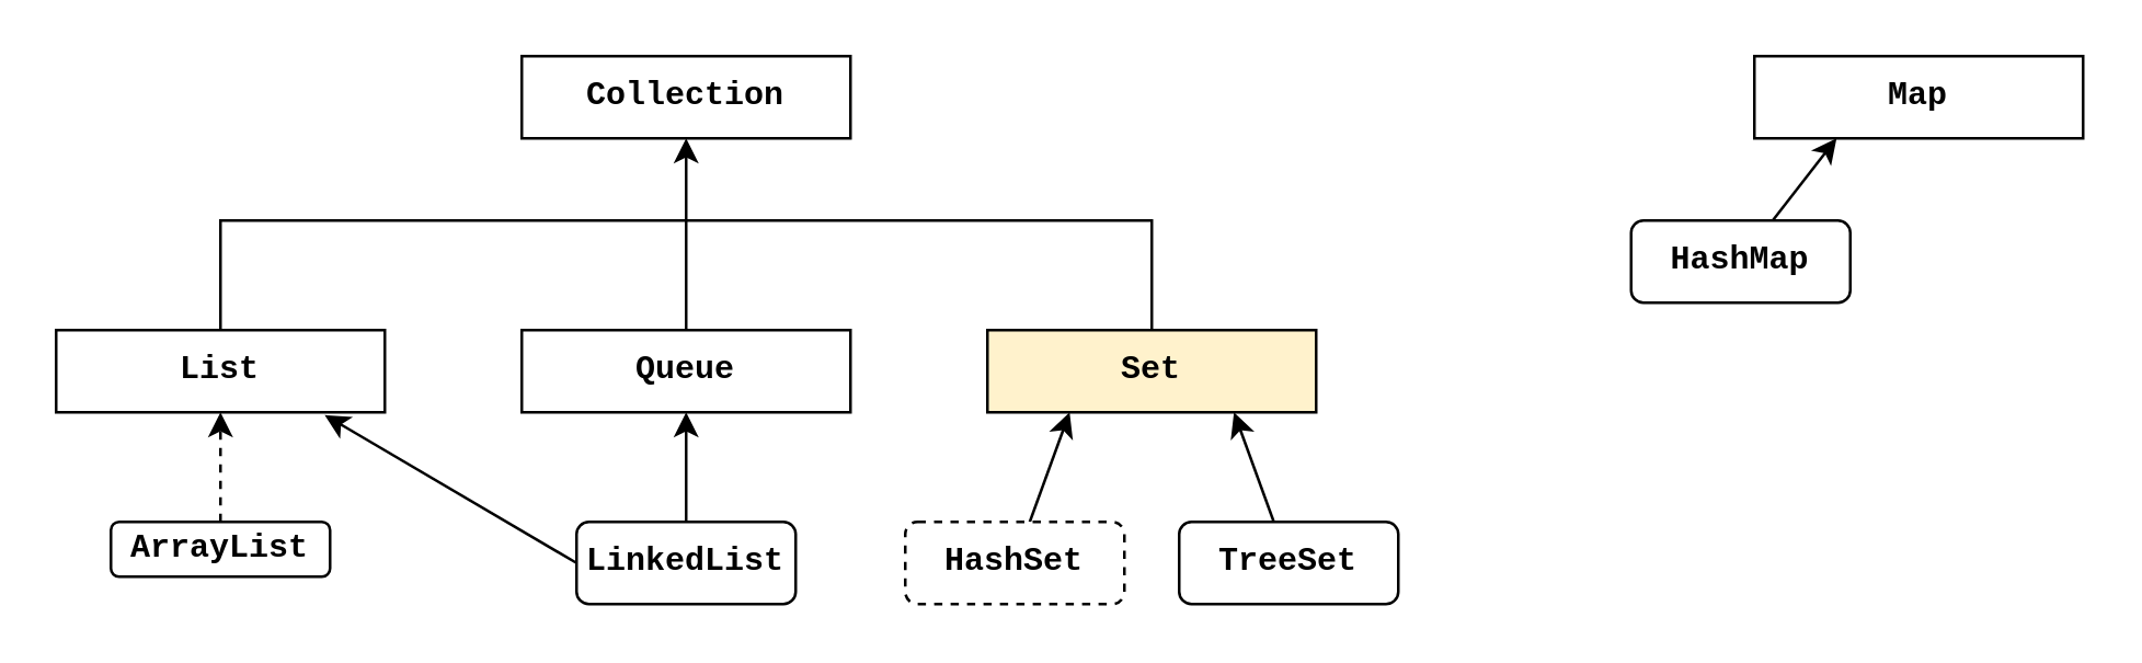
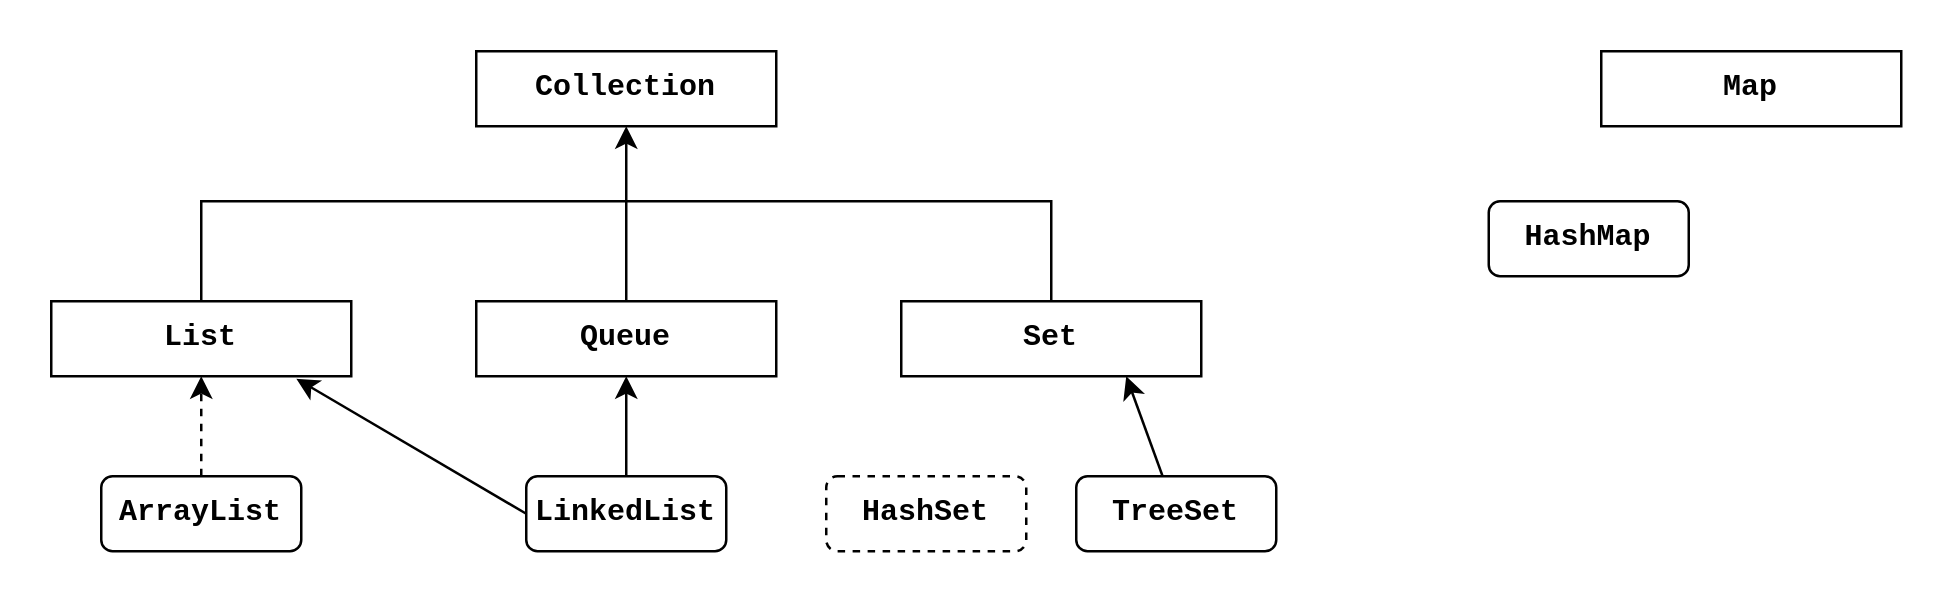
  <mxCell id="0" />
  <mxCell id="1" parent="0" />
  <mxCell id="2" value="Collection" style="rounded=0;whiteSpace=wrap;html=1;fontFamily=Courier New;fontStyle=1" vertex="1" parent="1"><mxGeometry x="190" y="20" width="120" height="30" as="geometry" /></mxCell>
  <mxCell id="3" style="edgeStyle=orthogonalEdgeStyle;rounded=0;orthogonalLoop=1;jettySize=auto;html=1;fontFamily=Courier New;endArrow=none;endFill=0;" edge="1" parent="1" source="4"><mxGeometry relative="1" as="geometry"><mxPoint x="250" y="80" as="targetPoint" /><Array as="points"><mxPoint x="80" y="80" /></Array></mxGeometry></mxCell>
  <mxCell id="4" value="List" style="rounded=0;whiteSpace=wrap;html=1;fontFamily=Courier New;fontStyle=1" vertex="1" parent="1"><mxGeometry x="20" y="120" width="120" height="30" as="geometry" /></mxCell>
  <mxCell id="5" value="" style="edgeStyle=none;rounded=0;orthogonalLoop=1;jettySize=auto;html=1;fontFamily=Courier New;" edge="1" parent="1" source="6" target="2"><mxGeometry relative="1" as="geometry" /></mxCell>
  <mxCell id="6" value="Queue" style="rounded=0;whiteSpace=wrap;html=1;fontFamily=Courier New;fontStyle=1" vertex="1" parent="1"><mxGeometry x="190" y="120" width="120" height="30" as="geometry" /></mxCell>
  <mxCell id="7" style="edgeStyle=orthogonalEdgeStyle;rounded=0;orthogonalLoop=1;jettySize=auto;html=1;fontFamily=Courier New;endArrow=none;endFill=0;" edge="1" parent="1" source="8"><mxGeometry relative="1" as="geometry"><mxPoint x="250" y="80" as="targetPoint" /><Array as="points"><mxPoint x="420" y="80" /></Array></mxGeometry></mxCell>
- <mxCell id="8" value="Set" style="rounded=0;whiteSpace=wrap;html=1;fontFamily=Courier New;fontStyle=1;fillColor=#fff2cc;" vertex="1" parent="1"><mxGeometry x="360" y="120" width="120" height="30" as="geometry" /></mxCell>
+ <mxCell id="8" value="Set" style="rounded=0;whiteSpace=wrap;html=1;fontFamily=Courier New;fontStyle=1" vertex="1" parent="1"><mxGeometry x="360" y="120" width="120" height="30" as="geometry" /></mxCell>
  <mxCell id="9" value="" style="edgeStyle=none;rounded=0;orthogonalLoop=1;jettySize=auto;html=1;fontFamily=Courier New;" edge="1" parent="1" source="11" target="6"><mxGeometry relative="1" as="geometry" /></mxCell>
  <mxCell id="10" style="rounded=0;orthogonalLoop=1;jettySize=auto;html=1;entryX=0.817;entryY=1.033;entryDx=0;entryDy=0;entryPerimeter=0;fontFamily=Courier New;endArrow=classic;endFill=1;exitX=0;exitY=0.5;exitDx=0;exitDy=0;" edge="1" parent="1" source="11" target="4"><mxGeometry relative="1" as="geometry" /></mxCell>
  <mxCell id="11" value="LinkedList" style="rounded=1;whiteSpace=wrap;html=1;fontFamily=Courier New;fontStyle=1;perimeterSpacing=0;" vertex="1" parent="1"><mxGeometry x="210" y="190" width="80" height="30" as="geometry" /></mxCell>
  <mxCell id="12" value="" style="edgeStyle=none;rounded=0;orthogonalLoop=1;jettySize=auto;html=1;fontFamily=Courier New;dashed=1;" edge="1" parent="1" source="13" target="4"><mxGeometry relative="1" as="geometry" /></mxCell>
- <mxCell id="13" value="ArrayList" style="rounded=1;whiteSpace=wrap;html=1;fontFamily=Courier New;fontStyle=1;perimeterSpacing=0;" vertex="1" parent="1"><mxGeometry x="40" y="190" width="80" height="20" as="geometry" /></mxCell>
- <mxCell id="14" value="" style="edgeStyle=none;rounded=0;orthogonalLoop=1;jettySize=auto;html=1;fontFamily=Courier New;endArrow=classic;endFill=1;entryX=0.25;entryY=1;entryDx=0;entryDy=0;" edge="1" parent="1" source="15" target="8"><mxGeometry relative="1" as="geometry" /></mxCell>
+ <mxCell id="13" value="ArrayList" style="rounded=1;whiteSpace=wrap;html=1;fontFamily=Courier New;fontStyle=1;perimeterSpacing=0;" vertex="1" parent="1"><mxGeometry x="40" y="190" width="80" height="30" as="geometry" /></mxCell>
  <mxCell id="15" value="HashSet" style="rounded=1;whiteSpace=wrap;html=1;fontFamily=Courier New;fontStyle=1;perimeterSpacing=0;dashed=1;" vertex="1" parent="1"><mxGeometry x="330" y="190" width="80" height="30" as="geometry" /></mxCell>
  <mxCell id="16" style="edgeStyle=none;rounded=0;orthogonalLoop=1;jettySize=auto;html=1;entryX=0.75;entryY=1;entryDx=0;entryDy=0;fontFamily=Courier New;endArrow=classic;endFill=1;" edge="1" parent="1" source="17" target="8"><mxGeometry relative="1" as="geometry" /></mxCell>
  <mxCell id="17" value="TreeSet" style="rounded=1;whiteSpace=wrap;html=1;fontFamily=Courier New;fontStyle=1;perimeterSpacing=0;" vertex="1" parent="1"><mxGeometry x="430" y="190" width="80" height="30" as="geometry" /></mxCell>
  <mxCell id="18" value="Map" style="rounded=0;whiteSpace=wrap;html=1;fontFamily=Courier New;fontStyle=1" vertex="1" parent="1"><mxGeometry x="640" y="20" width="120" height="30" as="geometry" /></mxCell>
- <mxCell id="19" style="edgeStyle=none;rounded=0;orthogonalLoop=1;jettySize=auto;html=1;entryX=0.25;entryY=1;entryDx=0;entryDy=0;fontFamily=Courier New;endArrow=classic;endFill=1;" edge="1" parent="1" source="20" target="18"><mxGeometry relative="1" as="geometry" /></mxCell>
  <mxCell id="20" value="HashMap" style="rounded=1;whiteSpace=wrap;html=1;fontFamily=Courier New;fontStyle=1;perimeterSpacing=0;" vertex="1" parent="1"><mxGeometry x="595" y="80" width="80" height="30" as="geometry" /></mxCell>
